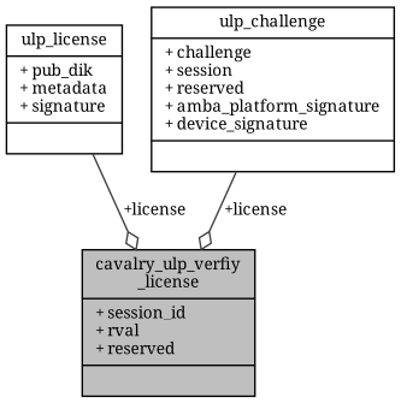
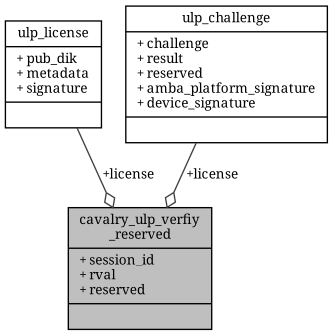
  digraph {
    fontname="Noto Serif"
    node [color=black fontname="Noto Serif" fontsize=10 shape=record]
    edge [arrowhead=odiamond color=grey25 fontname="Noto Serif" fontsize=10 labelfontname=Helvetica labelfontsize=10 style=solid]
-   n1 [fillcolor=grey75 fontcolor=black height=0.2 label="{cavalry_ulp_verfiy\l_license\n|+ session_id\l+ rval\l+ reserved\l|}" style=filled width=0.4]
+   n1 [fillcolor=grey75 fontcolor=black height=0.2 label="{cavalry_ulp_verfiy\l_reserved\n|+ session_id\l+ rval\l+ reserved\l|}" style=filled width=0.4]
    n2 [height=0.2 label="{ulp_license\n|+ pub_dik\l+ metadata\l+ signature\l|}" width=0.4]
-   n3 [height=0.2 label="{ulp_challenge\n|+ challenge\l+ session\l+ reserved\l+ amba_platform_signature\l+ device_signature\l|}" width=0.4]
+   n3 [height=0.2 label="{ulp_challenge\n|+ challenge\l+ result\l+ reserved\l+ amba_platform_signature\l+ device_signature\l|}" width=0.4]
    n2 -> n1 [label=" +license"]
    n3 -> n1 [label=" +license"]
  }
